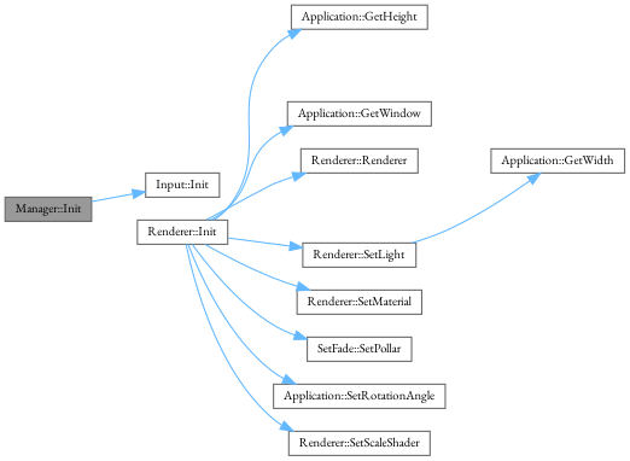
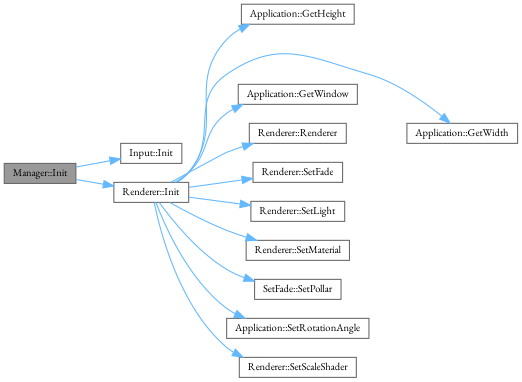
  digraph {
    fontname="EB Garamond"
    rankdir=LR
    node [color=grey40 fillcolor=white fontname="EB Garamond" fontsize=10 shape=box style=filled]
    edge [color=steelblue1 fontname="EB Garamond" fontsize=10 labelfontname=Helvetica labelfontsize=10 style=solid]
    n1 [color=gray40 fillcolor=grey60 fontcolor=black height=0.2 label="Manager::Init" width=0.4]
    n2 [height=0.2 label="Input::Init" width=0.4]
    n3 [height=0.2 label="Renderer::Init" width=0.4]
    n4 [height=0.2 label="Application::GetHeight" width=0.4]
    n5 [height=0.2 label="Application::GetWidth" width=0.4]
    n6 [height=0.2 label="Application::GetWindow" width=0.4]
    n7 [height=0.2 label="Renderer::Renderer" width=0.4]
+   n8 [height=0.2 label="Renderer::SetFade" width=0.4]
    n9 [height=0.2 label="Renderer::SetLight" width=0.4]
    n10 [height=0.2 label="Renderer::SetMaterial" width=0.4]
    n11 [height=0.2 label="SetFade::SetPollar" width=0.4]
    n12 [height=0.2 label="Application::SetRotationAngle" width=0.4]
    n13 [height=0.2 label="Renderer::SetScaleShader" width=0.4]
    n1 -> n2
+   n1 -> n3
    n3 -> n4
-   n9 -> n5
+   n3 -> n5
    n3 -> n6
    n3 -> n7
+   n3 -> n8
    n3 -> n9
    n3 -> n10
    n3 -> n11
    n3 -> n12
    n3 -> n13
  }
